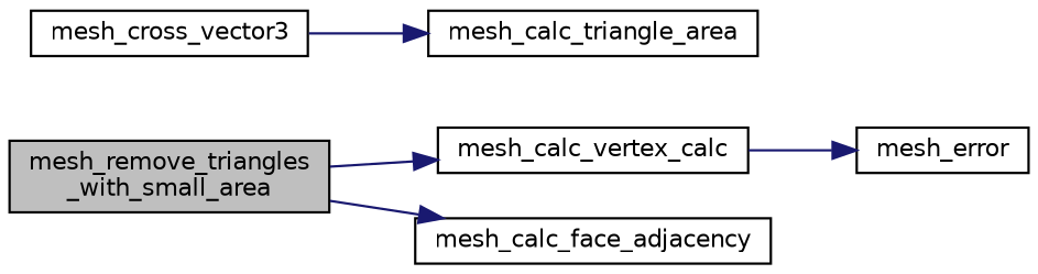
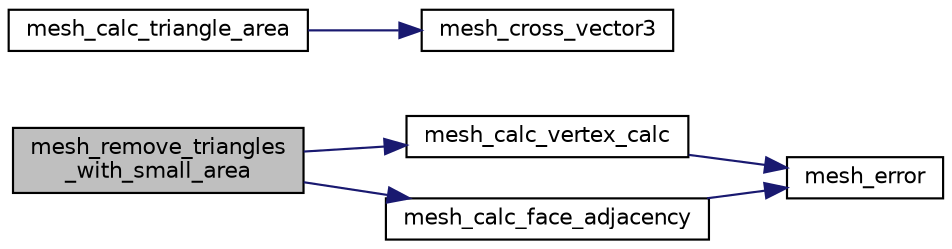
  digraph {
    fontname="DejaVu Sans"
    rankdir=LR
    node [color=black fillcolor=white fontname="DejaVu Sans" fontsize=10 shape=record style=filled]
    edge [color=midnightblue fontname="DejaVu Sans" fontsize=10 labelfontname=Helvetica labelfontsize=10 style=solid]
    n1 [fillcolor=grey75 fontcolor=black height=0.2 label="mesh_remove_triangles\l_with_small_area" width=0.4]
    n2 [height=0.2 label=mesh_calc_vertex_calc width=0.4]
    n3 [height=0.2 label=mesh_calc_face_adjacency width=0.4]
    n4 [height=0.2 label=mesh_error width=0.4]
    n5 [height=0.2 label=mesh_calc_triangle_area width=0.4]
    n6 [height=0.2 label=mesh_cross_vector3 width=0.4]
    n1 -> n2
    n1 -> n3
    n2 -> n4
-   n6 -> n5
+   n3 -> n4
+   n5 -> n6
  }
